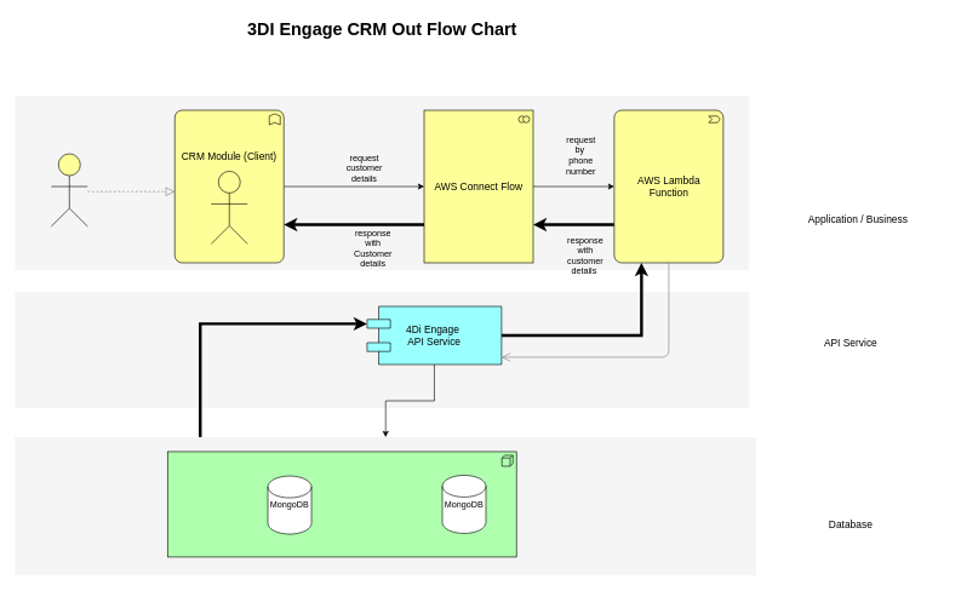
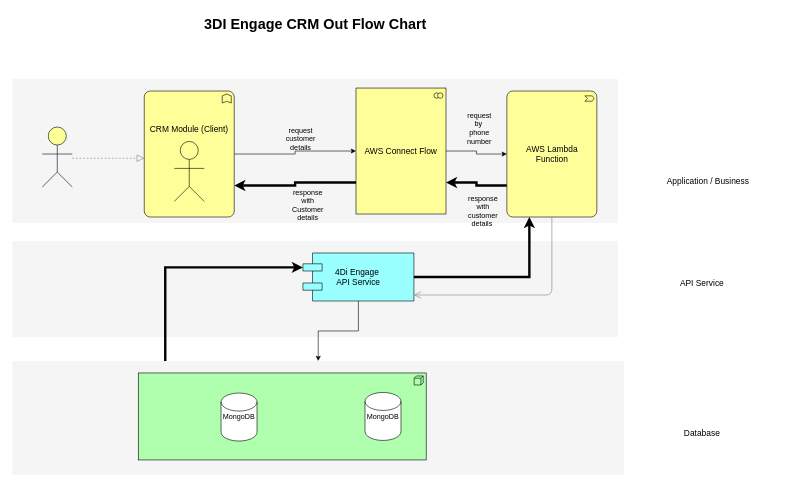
  <mxCell id="0" />
  <mxCell id="1" parent="0" />
  <mxCell id="2" value="" style="whiteSpace=wrap;html=1;strokeColor=none;strokeWidth=1;fillColor=#f5f5f5;fontSize=14;" parent="1" vertex="1"><mxGeometry x="20" y="131" width="1010" height="240" as="geometry" /></mxCell>
  <mxCell id="3" style="edgeStyle=orthogonalEdgeStyle;rounded=0;orthogonalLoop=1;jettySize=auto;html=1;entryX=0;entryY=0.5;entryDx=0;entryDy=0;entryPerimeter=0;" parent="1" source="35" target="6" edge="1"><mxGeometry relative="1" as="geometry" /></mxCell>
  <mxCell id="4" style="edgeStyle=orthogonalEdgeStyle;rounded=0;orthogonalLoop=1;jettySize=auto;html=1;entryX=0;entryY=0.5;entryDx=0;entryDy=0;entryPerimeter=0;" parent="1" source="6" target="8" edge="1"><mxGeometry relative="1" as="geometry" /></mxCell>
  <mxCell id="5" style="edgeStyle=orthogonalEdgeStyle;rounded=0;jumpStyle=arc;orthogonalLoop=1;jettySize=auto;html=1;exitX=0;exitY=0.75;exitDx=0;exitDy=0;exitPerimeter=0;entryX=1;entryY=0.75;entryDx=0;entryDy=0;entryPerimeter=0;strokeWidth=4;" parent="1" source="6" target="35" edge="1"><mxGeometry relative="1" as="geometry" /></mxCell>
- <mxCell id="6" value="AWS Connect Flow" style="html=1;whiteSpace=wrap;fillColor=#ffff99;shape=mxgraph.archimate3.application;appType=collab;archiType=square;fontSize=14;" parent="1" vertex="1"><mxGeometry x="583" y="151" width="150" height="210" as="geometry" /></mxCell>
+ <mxCell id="6" value="AWS Connect Flow" style="html=1;whiteSpace=wrap;fillColor=#ffff99;shape=mxgraph.archimate3.application;appType=collab;archiType=square;fontSize=14;" parent="1" vertex="1"><mxGeometry x="593" y="146" width="150" height="210" as="geometry" /></mxCell>
  <mxCell id="7" style="edgeStyle=orthogonalEdgeStyle;rounded=0;jumpStyle=arc;orthogonalLoop=1;jettySize=auto;html=1;exitX=0;exitY=0.75;exitDx=0;exitDy=0;exitPerimeter=0;entryX=1;entryY=0.75;entryDx=0;entryDy=0;entryPerimeter=0;strokeWidth=4;" parent="1" source="8" target="6" edge="1"><mxGeometry relative="1" as="geometry" /></mxCell>
  <mxCell id="8" value="AWS Lambda &lt;br&gt;Function" style="html=1;whiteSpace=wrap;fillColor=#ffff99;shape=mxgraph.archimate3.application;appType=event;archiType=rounded;fontSize=14;" parent="1" vertex="1"><mxGeometry x="844.5" y="151" width="150" height="210" as="geometry" /></mxCell>
  <mxCell id="9" value="Database" style="text;html=1;strokeColor=none;fillColor=none;align=center;verticalAlign=middle;whiteSpace=wrap;fontSize=14;" parent="1" vertex="1"><mxGeometry x="1050" y="711" width="240" height="20" as="geometry" /></mxCell>
  <mxCell id="10" value="API Service" style="text;html=1;strokeColor=none;fillColor=none;align=center;verticalAlign=middle;whiteSpace=wrap;fontSize=14;" parent="1" vertex="1"><mxGeometry x="1050" y="461" width="240" height="20" as="geometry" /></mxCell>
  <mxCell id="11" value="Application / Business" style="text;html=1;strokeColor=none;fillColor=none;align=center;verticalAlign=middle;whiteSpace=wrap;fontSize=14;" parent="1" vertex="1"><mxGeometry x="1060" y="291" width="240" height="20" as="geometry" /></mxCell>
  <mxCell id="12" style="edgeStyle=elbowEdgeStyle;rounded=1;elbow=vertical;html=1;dashed=1;startSize=10;endArrow=block;endFill=0;endSize=10;jettySize=auto;orthogonalLoop=1;strokeColor=#808080;fontSize=14;entryX=0;entryY=0.533;entryDx=0;entryDy=0;entryPerimeter=0;" parent="1" source="13" target="35" edge="1"><mxGeometry relative="1" as="geometry"><mxPoint x="311.5" y="281" as="targetPoint" /><Array as="points" /></mxGeometry></mxCell>
  <mxCell id="13" value="" style="html=1;whiteSpace=wrap;fillColor=#ffff99;shape=mxgraph.archimate3.actor;fontSize=14;" parent="1" vertex="1"><mxGeometry x="70" y="211" width="50" height="100" as="geometry" /></mxCell>
  <mxCell id="14" value="3DI Engage CRM Out Flow Chart" style="text;strokeColor=none;fillColor=none;html=1;fontSize=24;fontStyle=1;verticalAlign=middle;align=center;" parent="1" vertex="1"><mxGeometry x="20" y="20" width="1010" height="40" as="geometry" /></mxCell>
  <mxCell id="15" value="request customer details" style="text;html=1;strokeColor=none;fillColor=none;align=center;verticalAlign=middle;whiteSpace=wrap;rounded=0;" parent="1" vertex="1"><mxGeometry x="470.5" y="221" width="60" height="20" as="geometry" /></mxCell>
  <mxCell id="16" value="request&lt;br&gt;by&amp;nbsp;&lt;br&gt;phone number" style="text;html=1;strokeColor=none;fillColor=none;align=center;verticalAlign=middle;whiteSpace=wrap;rounded=0;" parent="1" vertex="1"><mxGeometry x="768.5" y="183" width="60" height="60" as="geometry" /></mxCell>
  <mxCell id="17" value="request" style="text;html=1;strokeColor=none;fillColor=none;align=center;verticalAlign=middle;whiteSpace=wrap;rounded=0;" parent="1" vertex="1"><mxGeometry x="900" y="411" width="60" height="20" as="geometry" /></mxCell>
  <mxCell id="18" value="response" style="text;html=1;strokeColor=none;fillColor=none;align=center;verticalAlign=middle;whiteSpace=wrap;rounded=0;" parent="1" vertex="1"><mxGeometry x="791.5" y="401" width="60" height="20" as="geometry" /></mxCell>
  <mxCell id="19" value="response with customer details&amp;nbsp;" style="text;html=1;strokeColor=none;fillColor=none;align=center;verticalAlign=middle;whiteSpace=wrap;rounded=0;" parent="1" vertex="1"><mxGeometry x="774.5" y="341" width="60" height="20" as="geometry" /></mxCell>
  <mxCell id="20" value="response with Customer details" style="text;html=1;strokeColor=none;fillColor=none;align=center;verticalAlign=middle;whiteSpace=wrap;rounded=0;" parent="1" vertex="1"><mxGeometry x="482.5" y="331" width="60" height="20" as="geometry" /></mxCell>
  <mxCell id="21" value="" style="group" parent="1" vertex="1" connectable="0"><mxGeometry x="20" y="601" width="1020" height="190" as="geometry" /></mxCell>
  <mxCell id="22" value="" style="whiteSpace=wrap;html=1;strokeColor=none;strokeWidth=1;fillColor=#f5f5f5;fontSize=14;" parent="21" vertex="1"><mxGeometry width="1020" height="190" as="geometry" /></mxCell>
  <mxCell id="23" value="" style="group" parent="21" vertex="1" connectable="0"><mxGeometry x="210" y="20" width="480" height="145" as="geometry" /></mxCell>
  <mxCell id="24" value="" style="html=1;whiteSpace=wrap;fillColor=#AFFFAF;shape=mxgraph.archimate3.application;appType=node;archiType=square;fontSize=14;verticalAlign=top;" parent="23" vertex="1"><mxGeometry width="480" height="145" as="geometry" /></mxCell>
  <mxCell id="25" value="MongoDB" style="shape=cylinder2;whiteSpace=wrap;html=1;boundedLbl=1;backgroundOutline=1;size=15;" parent="23" vertex="1"><mxGeometry x="378" y="32.5" width="60" height="80" as="geometry" /></mxCell>
  <mxCell id="26" value="MongoDB" style="shape=cylinder2;whiteSpace=wrap;html=1;boundedLbl=1;backgroundOutline=1;size=15;" parent="23" vertex="1"><mxGeometry x="138" y="33.5" width="60" height="80" as="geometry" /></mxCell>
  <mxCell id="27" value="" style="group" parent="1" vertex="1" connectable="0"><mxGeometry x="20" y="401" width="1010" height="160" as="geometry" /></mxCell>
  <mxCell id="28" value="" style="whiteSpace=wrap;html=1;strokeColor=none;strokeWidth=1;fillColor=#f5f5f5;fontSize=14;" parent="27" vertex="1"><mxGeometry width="1010" height="160" as="geometry" /></mxCell>
  <mxCell id="29" value="4Di Engage &#10;API Service" style="shape=component;align=center;fillColor=#99ffff;gradientColor=none;fontSize=14;" parent="27" vertex="1"><mxGeometry x="484.5" y="20" width="185" height="80" as="geometry" /></mxCell>
  <mxCell id="30" style="edgeStyle=orthogonalEdgeStyle;rounded=0;jumpStyle=arc;orthogonalLoop=1;jettySize=auto;html=1;strokeWidth=1;" parent="1" source="29" target="22" edge="1"><mxGeometry relative="1" as="geometry" /></mxCell>
  <mxCell id="31" style="edgeStyle=orthogonalEdgeStyle;rounded=0;jumpStyle=arc;orthogonalLoop=1;jettySize=auto;html=1;entryX=0;entryY=0.3;entryDx=0;entryDy=0;strokeWidth=4;exitX=0.25;exitY=0;exitDx=0;exitDy=0;" parent="1" source="22" target="29" edge="1"><mxGeometry relative="1" as="geometry" /></mxCell>
  <mxCell id="32" style="edgeStyle=orthogonalEdgeStyle;rounded=0;jumpStyle=arc;orthogonalLoop=1;jettySize=auto;html=1;entryX=0.25;entryY=1;entryDx=0;entryDy=0;entryPerimeter=0;strokeWidth=4;" parent="1" source="29" target="8" edge="1"><mxGeometry relative="1" as="geometry" /></mxCell>
  <mxCell id="33" style="edgeStyle=elbowEdgeStyle;rounded=1;elbow=vertical;html=1;startSize=10;endArrow=open;endFill=0;endSize=10;jettySize=auto;orthogonalLoop=1;strokeColor=#808080;fontSize=14;exitX=0.5;exitY=1;exitDx=0;exitDy=0;exitPerimeter=0;" parent="1" source="8" target="29" edge="1"><mxGeometry relative="1" as="geometry"><Array as="points"><mxPoint x="810" y="491" /><mxPoint x="824" y="381" /><mxPoint x="824" y="341" /></Array></mxGeometry></mxCell>
  <mxCell id="34" value="" style="group" parent="1" vertex="1" connectable="0"><mxGeometry x="240" y="151" width="150" height="210" as="geometry" /></mxCell>
  <mxCell id="35" value="CRM Module (Client)&lt;br&gt;&lt;br&gt;&lt;br&gt;&lt;br&gt;&lt;br&gt;&lt;br&gt;" style="html=1;whiteSpace=wrap;fillColor=#ffff99;shape=mxgraph.archimate3.application;appType=func;archiType=rounded;fontSize=14;" parent="34" vertex="1"><mxGeometry width="150" height="210" as="geometry" /></mxCell>
  <mxCell id="36" value="" style="html=1;whiteSpace=wrap;fillColor=#ffff99;shape=mxgraph.archimate3.actor;fontSize=14;" parent="34" vertex="1"><mxGeometry x="50" y="84" width="50" height="100" as="geometry" /></mxCell>
